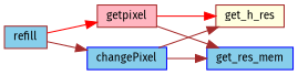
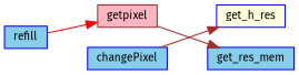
  digraph {
    fontname="Fira Sans"
    rankdir=LR
    node [color=blue fillcolor=skyblue fontname="Fira Sans" fontsize=10 shape=record style=filled]
    edge [color=brown fontname="Fira Sans" fontsize=10 labelfontname=Helvetica labelfontsize=10 style=solid]
-   n1 [color=brown fontcolor=black height=0.2 label=refill width=0.4]
+   n1 [fontcolor=black height=0.2 label=refill width=0.4]
    n2 [color=brown fillcolor=lightpink height=0.2 label=getpixel width=0.4]
    n3 [height=0.2 label=changePixel width=0.4]
-   n4 [color=brown fillcolor=lightyellow height=0.2 label=get_h_res width=0.4]
+   n4 [fillcolor=lightyellow height=0.2 label=get_h_res width=0.4]
    n5 [height=0.2 label=get_res_mem width=0.4]
    n1 -> n2 [color=red]
-   n1 -> n3
-   n2 -> n4 [color=red]
    n2 -> n5
    n3 -> n4
-   n3 -> n5
  }
